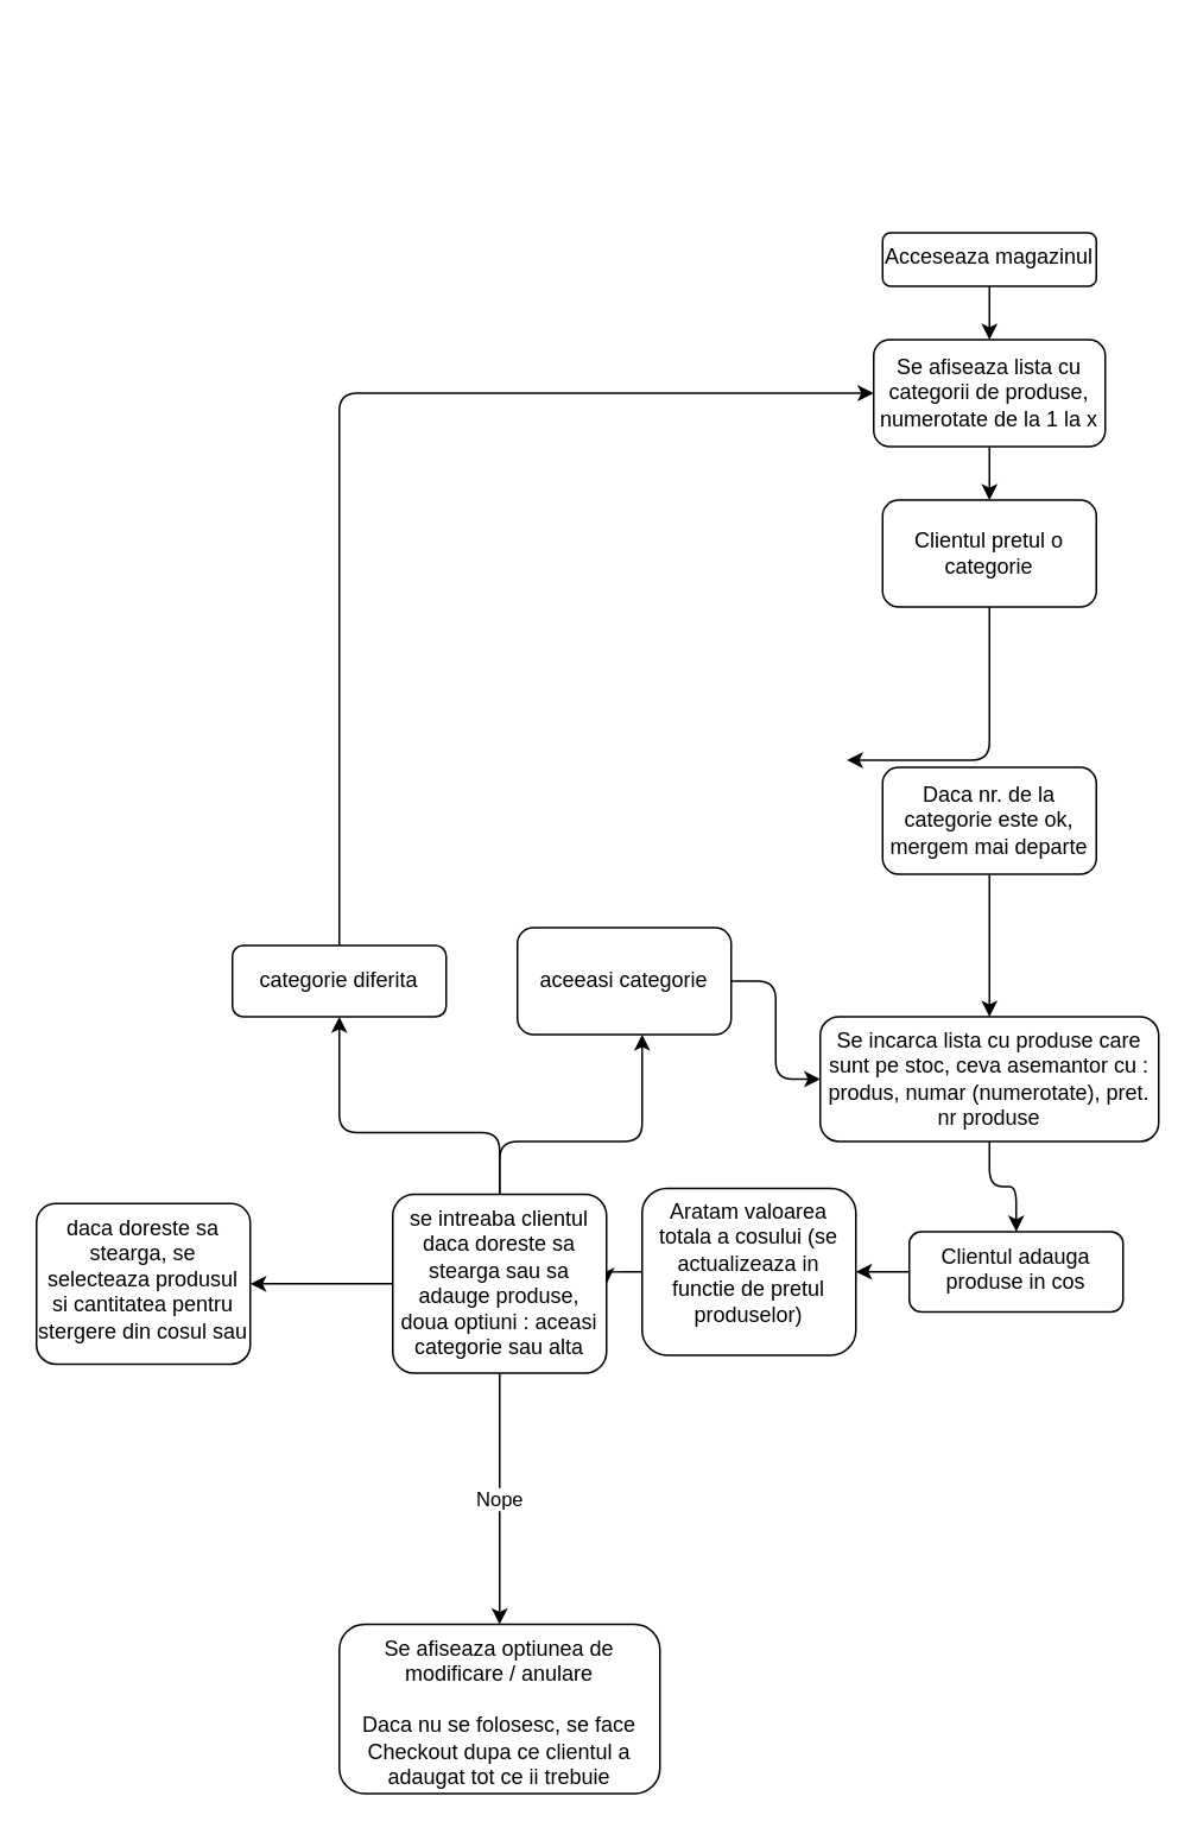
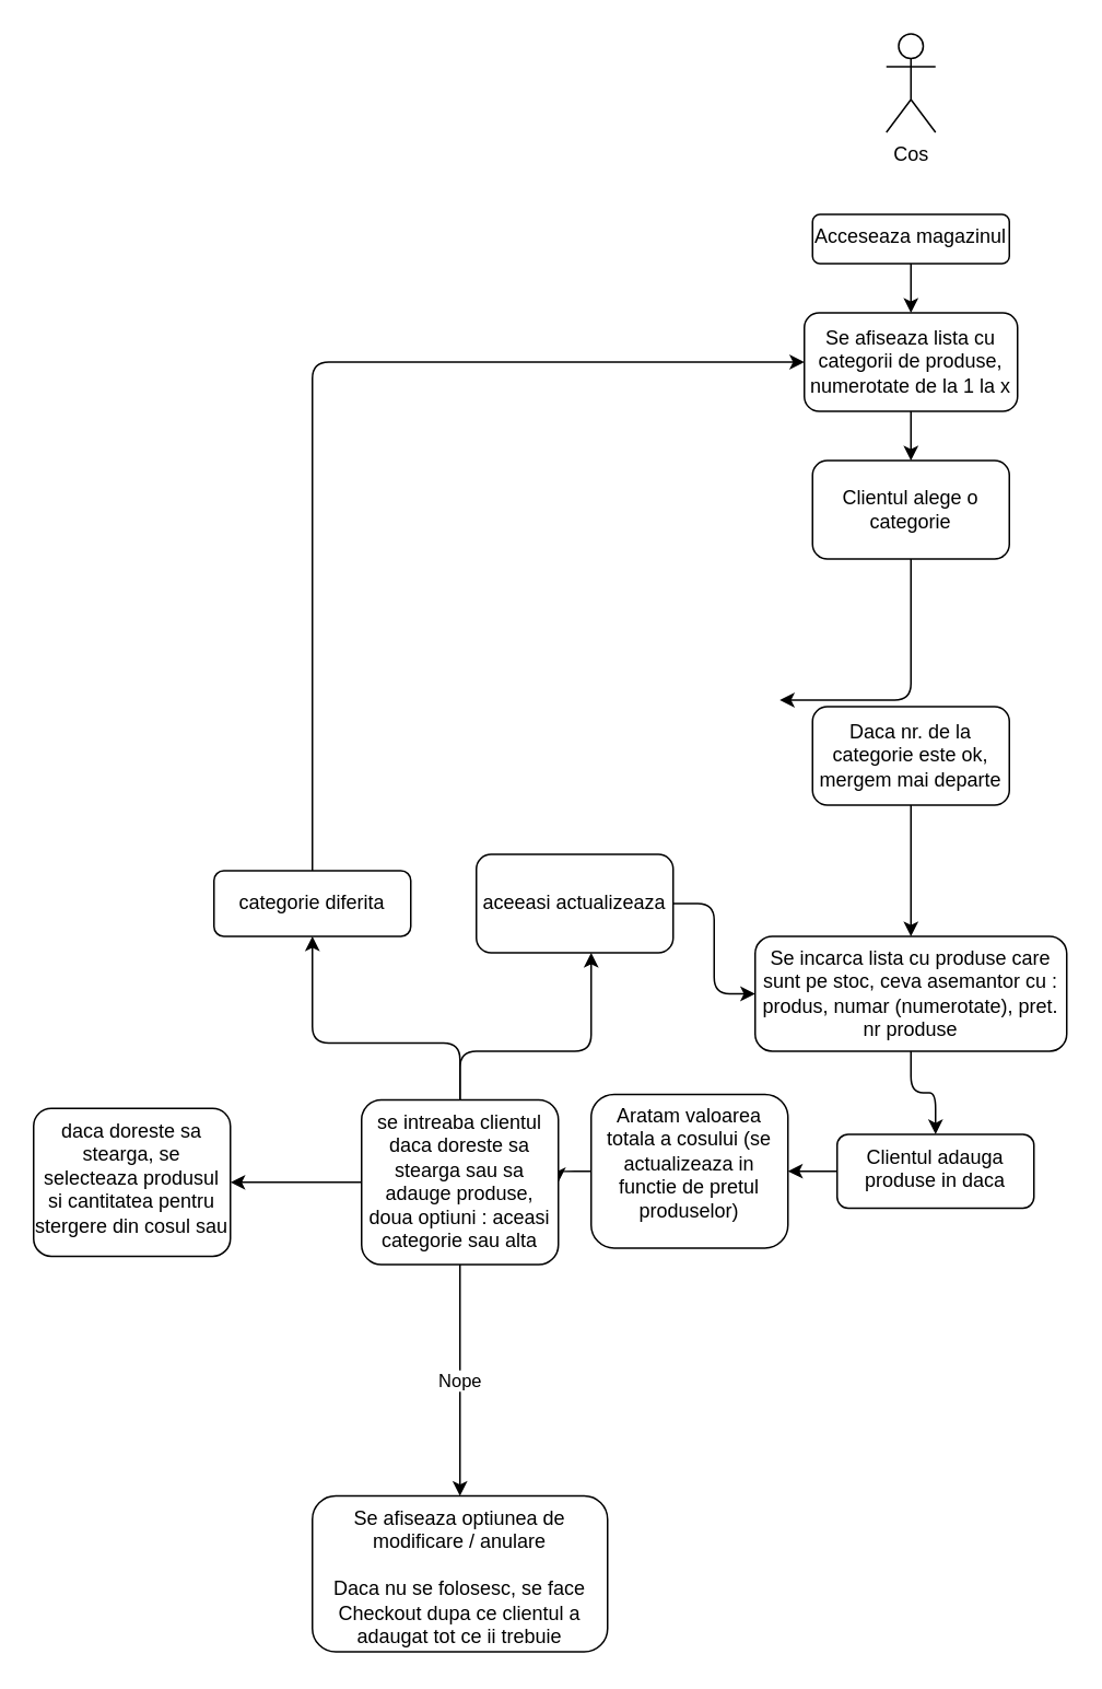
  <mxCell id="0" />
  <mxCell id="1" parent="0" />
+ <mxCell id="2" value="Cos" style="shape=umlActor;verticalLabelPosition=bottom;verticalAlign=top;html=1;outlineConnect=0;rounded=1;" parent="1" vertex="1"><mxGeometry x="540" y="20" width="30" height="60" as="geometry" /></mxCell>
  <mxCell id="3" value="" style="edgeStyle=orthogonalEdgeStyle;rounded=1;orthogonalLoop=1;jettySize=auto;html=1;" parent="1" source="4" target="18" edge="1"><mxGeometry relative="1" as="geometry" /></mxCell>
  <mxCell id="4" value="Acceseaza magazinul" style="whiteSpace=wrap;html=1;verticalAlign=top;rounded=1;" parent="1" vertex="1"><mxGeometry x="495" y="130" width="120" height="30" as="geometry" /></mxCell>
  <mxCell id="5" value="" style="edgeStyle=orthogonalEdgeStyle;rounded=1;orthogonalLoop=1;jettySize=auto;html=1;" parent="1" source="6" target="8" edge="1"><mxGeometry relative="1" as="geometry" /></mxCell>
  <mxCell id="6" value="Se incarca lista cu produse care sunt pe stoc, ceva asemantor cu : produs, numar (numerotate), pret. nr produse" style="whiteSpace=wrap;html=1;verticalAlign=top;rounded=1;" parent="1" vertex="1"><mxGeometry x="460" y="570" width="190" height="70" as="geometry" /></mxCell>
  <mxCell id="7" value="" style="edgeStyle=orthogonalEdgeStyle;rounded=1;orthogonalLoop=1;jettySize=auto;html=1;" parent="1" source="8" target="10" edge="1"><mxGeometry relative="1" as="geometry" /></mxCell>
- <mxCell id="8" value="Clientul adauga produse in cos" style="whiteSpace=wrap;html=1;verticalAlign=top;rounded=1;" parent="1" vertex="1"><mxGeometry x="510" y="690.62" width="120" height="45" as="geometry" /></mxCell>
+ <mxCell id="8" value="Clientul adauga produse in daca" style="whiteSpace=wrap;html=1;verticalAlign=top;rounded=1;" parent="1" vertex="1"><mxGeometry x="510" y="690.62" width="120" height="45" as="geometry" /></mxCell>
  <mxCell id="9" value="" style="edgeStyle=orthogonalEdgeStyle;rounded=1;orthogonalLoop=1;jettySize=auto;html=1;" parent="1" source="10" target="16" edge="1"><mxGeometry relative="1" as="geometry" /></mxCell>
  <mxCell id="10" value="Aratam valoarea totala a cosului (se actualizeaza in functie de pretul produselor)" style="whiteSpace=wrap;html=1;verticalAlign=top;rounded=1;" parent="1" vertex="1"><mxGeometry x="360" y="666.25" width="120" height="93.75" as="geometry" /></mxCell>
  <mxCell id="11" value="Se afiseaza optiunea de modificare / anulare&lt;br&gt;&lt;br&gt;Daca nu se folosesc, se face Checkout dupa ce clientul a adaugat tot ce ii trebuie" style="whiteSpace=wrap;html=1;verticalAlign=top;rounded=1;" parent="1" vertex="1"><mxGeometry x="190" y="911.01" width="180" height="95" as="geometry" /></mxCell>
  <mxCell id="12" value="Nope" style="edgeStyle=orthogonalEdgeStyle;rounded=1;orthogonalLoop=1;jettySize=auto;html=1;" parent="1" source="16" target="11" edge="1"><mxGeometry relative="1" as="geometry" /></mxCell>
  <mxCell id="13" value="" style="edgeStyle=orthogonalEdgeStyle;rounded=1;orthogonalLoop=1;jettySize=auto;html=1;" parent="1" source="16" target="24" edge="1"><mxGeometry relative="1" as="geometry"><Array as="points"><mxPoint x="280" y="640" /><mxPoint x="360" y="640" /></Array></mxGeometry></mxCell>
  <mxCell id="14" value="" style="edgeStyle=orthogonalEdgeStyle;rounded=1;orthogonalLoop=1;jettySize=auto;html=1;entryX=0.5;entryY=1;entryDx=0;entryDy=0;" parent="1" source="16" target="22" edge="1"><mxGeometry relative="1" as="geometry"><mxPoint x="230" y="600" as="targetPoint" /><Array as="points"><mxPoint x="280" y="635" /><mxPoint x="190" y="635" /></Array></mxGeometry></mxCell>
  <mxCell id="15" value="" style="edgeStyle=orthogonalEdgeStyle;rounded=1;orthogonalLoop=1;jettySize=auto;html=1;" parent="1" source="16" target="27" edge="1"><mxGeometry relative="1" as="geometry" /></mxCell>
  <mxCell id="16" value="se intreaba clientul daca doreste sa stearga sau sa adauge produse, doua optiuni : aceasi categorie sau alta" style="whiteSpace=wrap;html=1;verticalAlign=top;perimeter=rectanglePerimeter;arcSize=12;rounded=1;" parent="1" vertex="1"><mxGeometry x="220" y="669.69" width="120" height="100.31" as="geometry" /></mxCell>
  <mxCell id="17" style="edgeStyle=orthogonalEdgeStyle;rounded=1;orthogonalLoop=1;jettySize=auto;html=1;entryX=0.5;entryY=0;entryDx=0;entryDy=0;" parent="1" source="18" target="20" edge="1"><mxGeometry relative="1" as="geometry" /></mxCell>
  <mxCell id="18" value="Se afiseaza lista cu categorii de produse, numerotate de la 1 la x" style="rounded=1;whiteSpace=wrap;html=1;" parent="1" vertex="1"><mxGeometry x="490" y="190" width="130" height="60" as="geometry" /></mxCell>
  <mxCell id="19" style="edgeStyle=orthogonalEdgeStyle;rounded=1;orthogonalLoop=1;jettySize=auto;html=1;" parent="1" source="20" edge="1"><mxGeometry relative="1" as="geometry"><Array as="points"><mxPoint x="475" y="426" /></Array><mxPoint x="475" y="426" as="targetPoint" /></mxGeometry></mxCell>
- <mxCell id="20" value="Clientul pretul o categorie" style="rounded=1;whiteSpace=wrap;html=1;" parent="1" vertex="1"><mxGeometry x="495" y="280" width="120" height="60" as="geometry" /></mxCell>
+ <mxCell id="20" value="Clientul alege o categorie" style="rounded=1;whiteSpace=wrap;html=1;" parent="1" vertex="1"><mxGeometry x="495" y="280" width="120" height="60" as="geometry" /></mxCell>
  <mxCell id="21" style="edgeStyle=orthogonalEdgeStyle;rounded=1;orthogonalLoop=1;jettySize=auto;html=1;entryX=0;entryY=0.5;entryDx=0;entryDy=0;" parent="1" source="22" target="18" edge="1"><mxGeometry relative="1" as="geometry"><mxPoint x="110" y="216" as="targetPoint" /><Array as="points"><mxPoint x="190" y="220" /></Array></mxGeometry></mxCell>
  <mxCell id="22" value="categorie diferita" style="rounded=1;whiteSpace=wrap;html=1;" parent="1" vertex="1"><mxGeometry x="130" y="530" width="120" height="40" as="geometry" /></mxCell>
  <mxCell id="23" style="edgeStyle=orthogonalEdgeStyle;rounded=1;orthogonalLoop=1;jettySize=auto;html=1;entryX=0;entryY=0.5;entryDx=0;entryDy=0;" parent="1" source="24" target="6" edge="1"><mxGeometry relative="1" as="geometry" /></mxCell>
- <mxCell id="24" value="aceeasi categorie" style="rounded=1;whiteSpace=wrap;html=1;" parent="1" vertex="1"><mxGeometry x="290" y="520" width="120" height="60" as="geometry" /></mxCell>
+ <mxCell id="24" value="aceeasi actualizeaza" style="rounded=1;whiteSpace=wrap;html=1;" parent="1" vertex="1"><mxGeometry x="290" y="520" width="120" height="60" as="geometry" /></mxCell>
  <mxCell id="25" style="edgeStyle=orthogonalEdgeStyle;rounded=1;orthogonalLoop=1;jettySize=auto;html=1;entryX=0.5;entryY=0;entryDx=0;entryDy=0;" parent="1" source="26" target="6" edge="1"><mxGeometry relative="1" as="geometry" /></mxCell>
  <mxCell id="26" value="Daca nr. de la categorie este ok, mergem mai departe" style="whiteSpace=wrap;html=1;rounded=1;" parent="1" vertex="1"><mxGeometry x="495" y="430" width="120" height="60" as="geometry" /></mxCell>
  <mxCell id="27" value="daca doreste sa stearga, se selecteaza produsul si cantitatea pentru stergere din cosul sau" style="whiteSpace=wrap;html=1;verticalAlign=top;arcSize=12;rounded=1;" parent="1" vertex="1"><mxGeometry x="20" y="674.77" width="120" height="90.15" as="geometry" /></mxCell>
